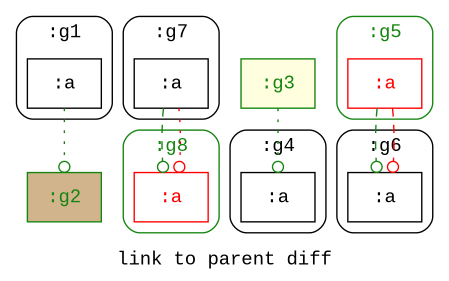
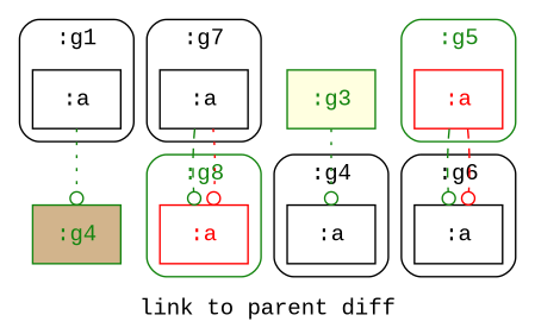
  digraph {
    bgcolor="#ffffff"
    compound=true
    fontcolor="#000000"
    fontname="Courier New"
    label="link to parent diff"
    node [color="#000000" fontcolor="#000000" fontname="Courier New" shape=rectangle style=filled fillcolor=white]
    edge [arrowhead=odot color="#158510" style=dotted]
    n1 [label=":a"]
    n2 [label=":a"]
    n3 [color="#ff0000" fontcolor="#ff0000" label=":a"]
    n4 [label=":a"]
    n5 [color="#ff0000" fontcolor="#ff0000" label=":a"]
    n6 [label=":a"]
-   n7 [color="#158510" fontcolor="#158510" label=":g2" fillcolor=tan]
+   n7 [color="#158510" fontcolor="#158510" label=":g4" fillcolor=tan]
    n8 [color="#158510" fontcolor="#158510" label=":g3" fillcolor=lightyellow]
    subgraph cluster_1 {
      color="#000000"
      label=":g1"
      style=rounded
      n1
    }
    subgraph cluster_2 {
      color="#000000"
      label=":g7"
      style=rounded
      n2
    }
    subgraph cluster_3 {
      color="#158510"
      fontcolor="#158510"
      label=":g8"
      style=rounded
      n3
    }
    subgraph cluster_4 {
      color="#000000"
      label=":g4"
      style=rounded
      n4
    }
    subgraph cluster_5 {
      color="#158510"
      fontcolor="#158510"
      label=":g5"
      style=rounded
      n5
    }
    subgraph cluster_6 {
      color="#000000"
      label=":g6"
      style=rounded
      n6
    }
    n1 -> n7
    n2 -> n3 [style=dashed]
    n2 -> n3 [color="#ff0000"]
    n5 -> n6 [style=dashed]
    n5 -> n6 [color="#ff0000" style=dashed]
    n8 -> n4
  }
